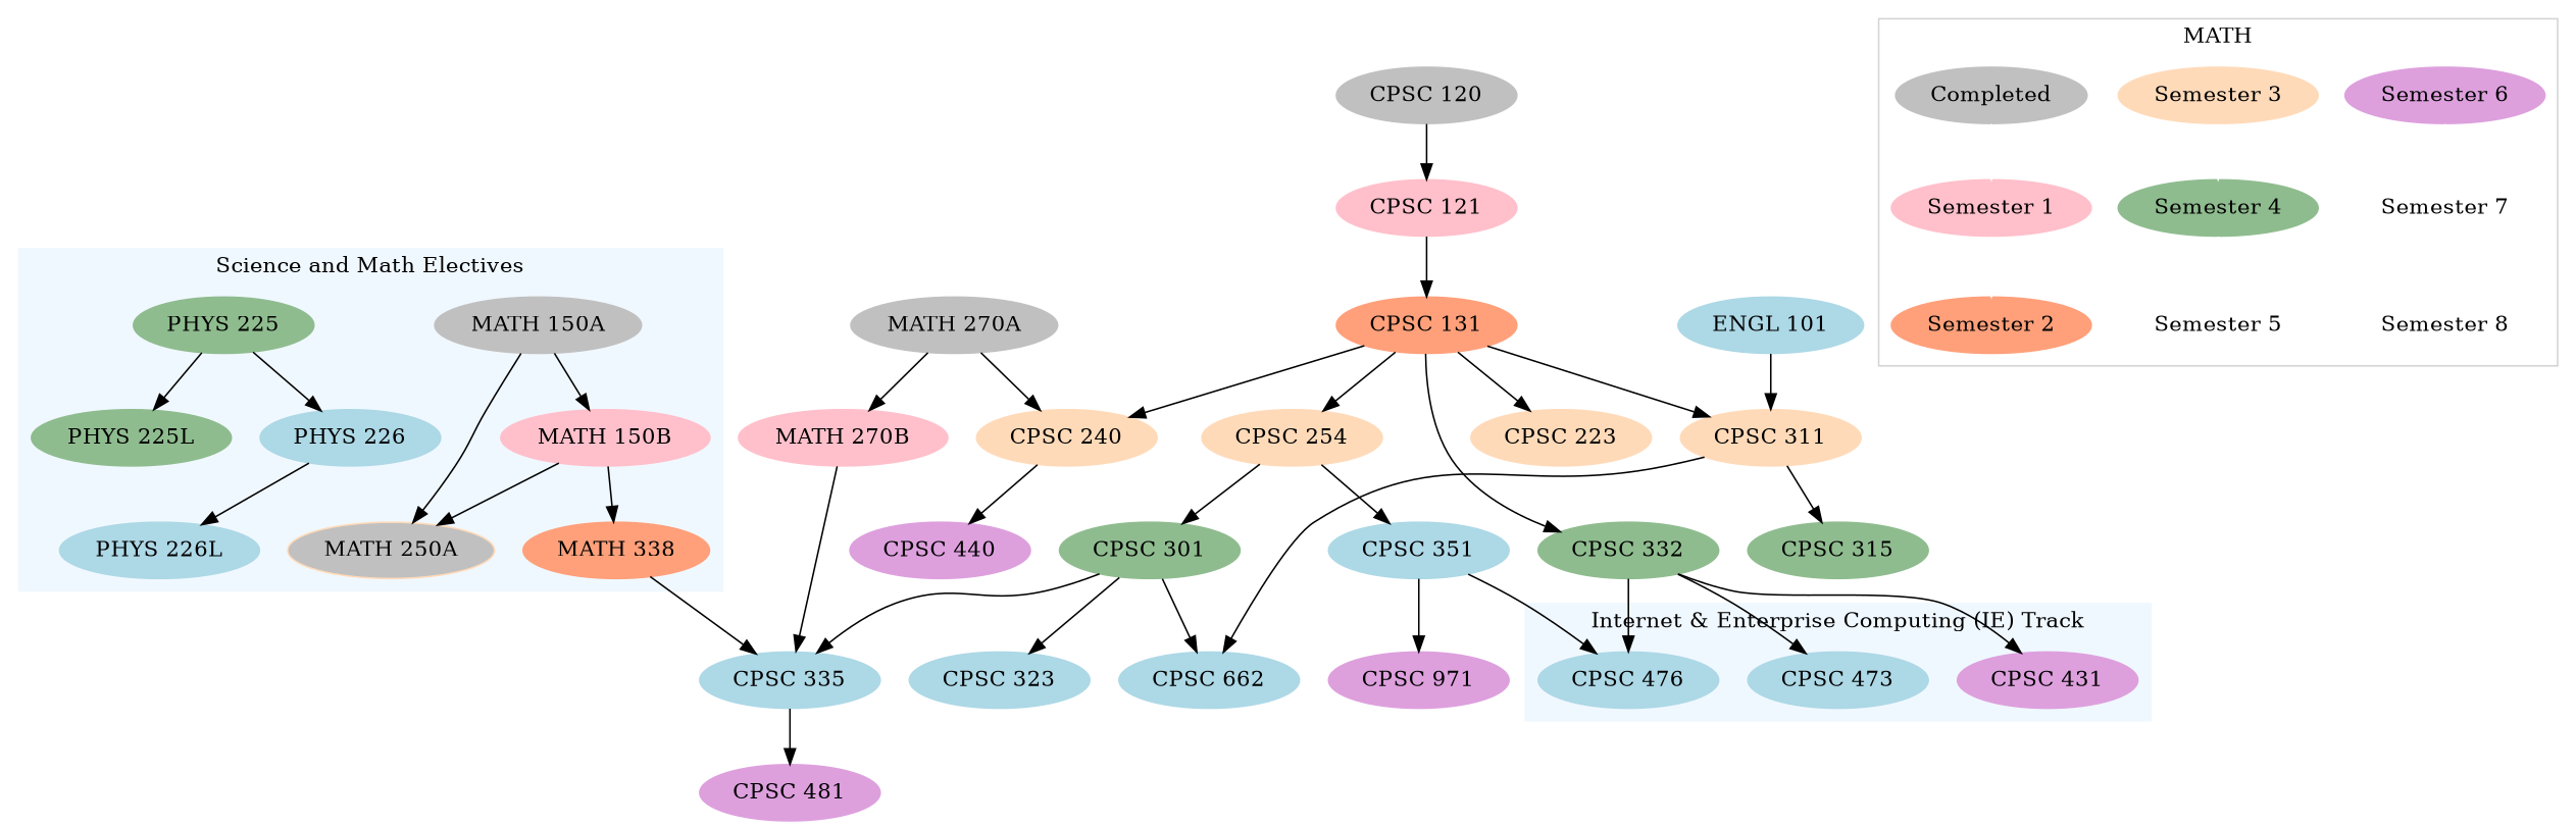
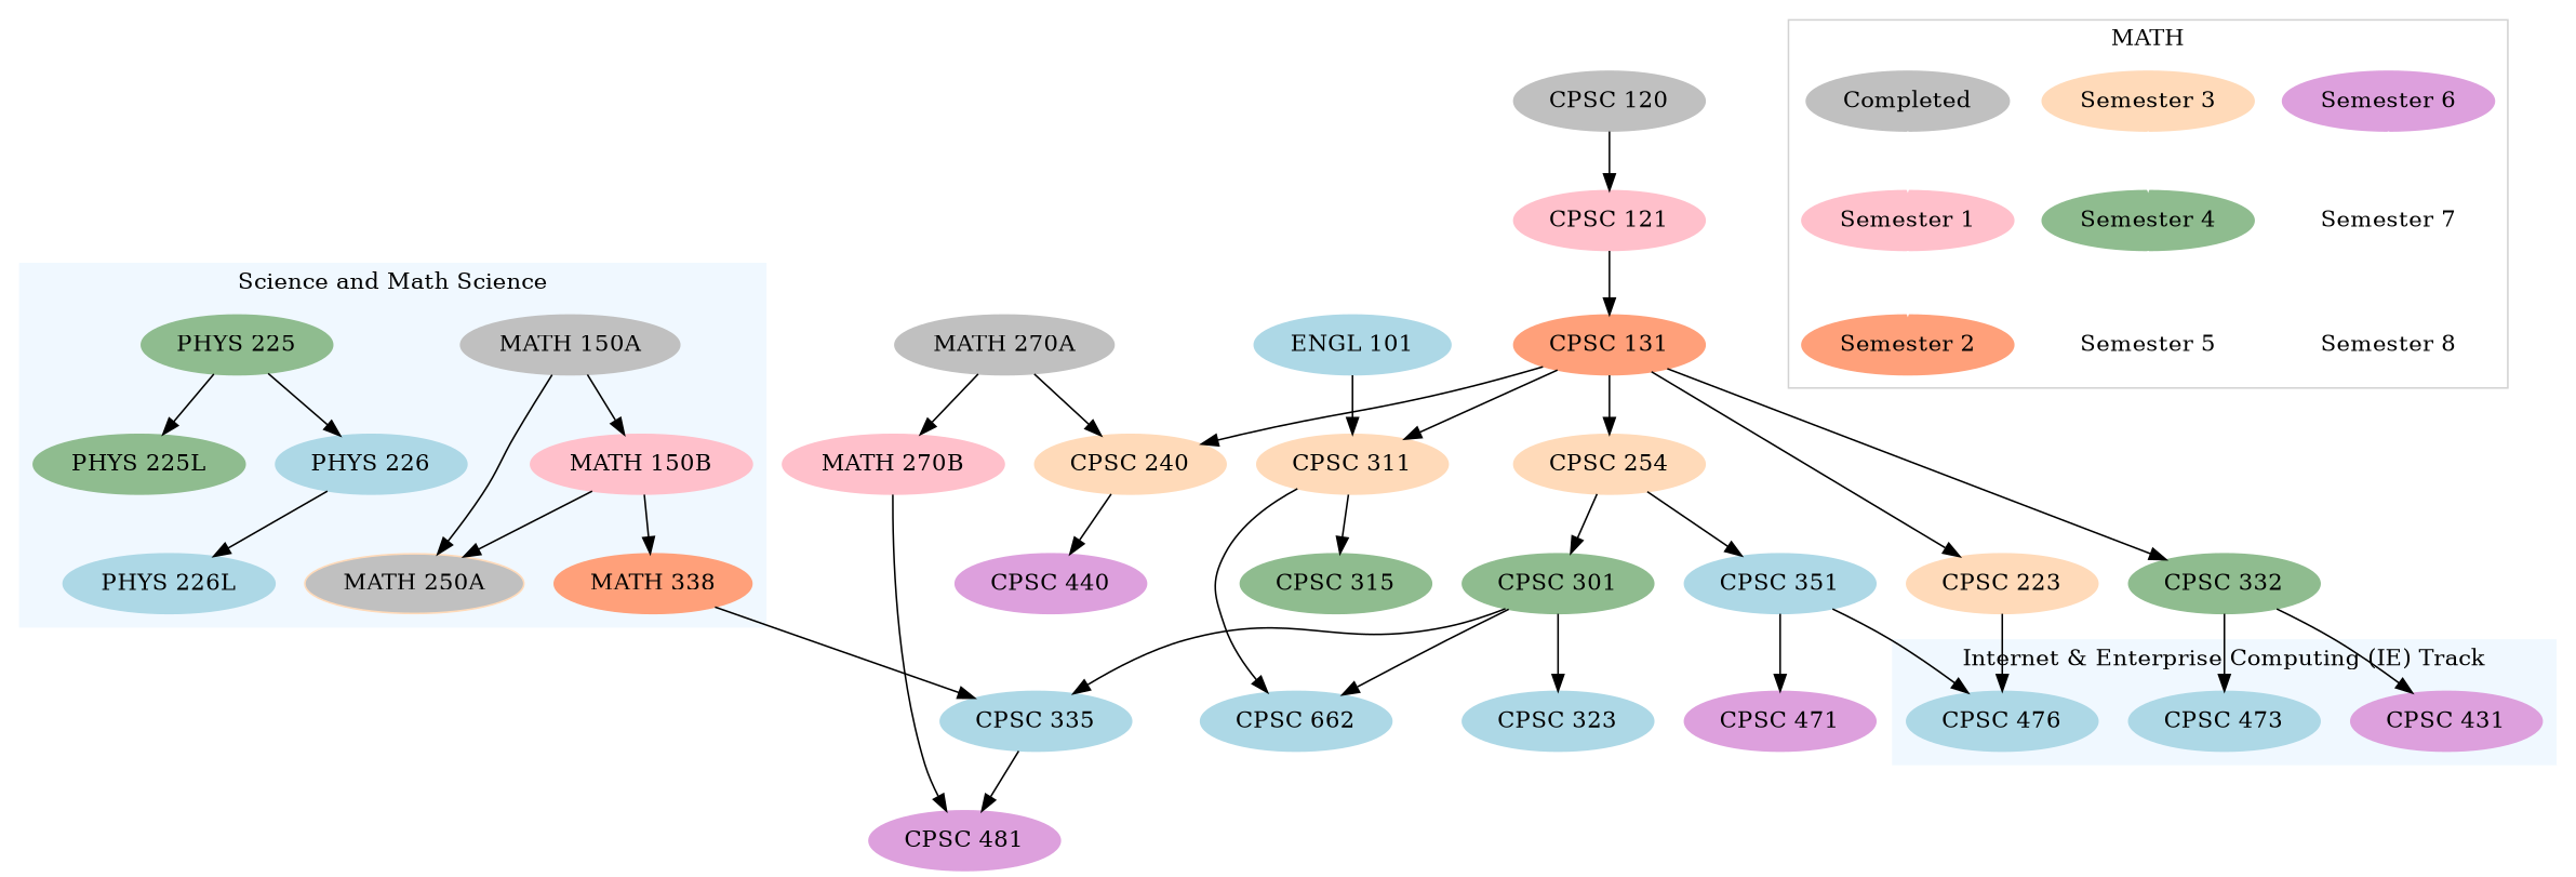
  digraph {
    node [color=lightblue style=filled]
    "MATH 150A" [color=grey]
    "MATH 250A" [color=peachpuff fillcolor=grey]
    "MATH 150B" [color=pink]
    "MATH 338" [color=lightsalmon]
    "PHYS 225" [color=darkseagreen]
    "PHYS 225L" [color=darkseagreen]
    "PHYS 226"
    "PHYS 226L"
    "CPSC 431" [color=plum]
    "CPSC 473"
    "CPSC 476"
    "Semester 6" [color=plum]
    "Semester 7" [color=white]
    "Semester 8" [color=white]
    "Semester 3" [color=peachpuff]
    "Semester 4" [color=darkseagreen]
    "Semester 5" [color=white]
    Completed [color=grey]
    "Semester 1" [color=pink]
    "Semester 2" [color=lightsalmon]
    "CPSC 335"
    "MATH 270A" [color=grey]
    "MATH 270B" [color=pink]
    "CPSC 240" [color=peachpuff]
    "CPSC 440" [color=plum]
    "CPSC 120" [color=grey]
    "CPSC 121" [color=pink]
    "CPSC 131" [color=lightsalmon]
    "CPSC 481" [color=plum]
    "CPSC 254" [color=peachpuff]
    "CPSC 223" [color=peachpuff]
    "CPSC 311" [color=peachpuff]
    "CPSC 332" [color=darkseagreen]
    "CPSC 301" [color=darkseagreen]
    "CPSC 351"
    "CPSC 315" [color=darkseagreen]
    n37 [label="CPSC 662"]
    "CPSC 323"
-   "CPSC 471" [color=plum label="CPSC 971"]
+   "CPSC 471" [color=plum]
    "ENGL 101"
    subgraph cluster_1 {
      color=aliceblue
-     label="Science and Math Electives"
+     label="Science and Math Science"
      style=filled
      "MATH 150A"
      "MATH 250A"
      "MATH 150B"
      "MATH 338"
      "PHYS 225"
      "PHYS 225L"
      "PHYS 226"
      "PHYS 226L"
    }
    subgraph cluster_2 {
      color=aliceblue
      label="Internet & Enterprise Computing (IE) Track"
      style=filled
      "CPSC 431"
      "CPSC 473"
      "CPSC 476"
    }
    subgraph cluster_3 {
      color=lightgrey
      label=MATH
      "Semester 6"
      "Semester 7"
      "Semester 8"
      "Semester 3"
      "Semester 4"
      "Semester 5"
      Completed
      "Semester 1"
      "Semester 2"
    }
    "MATH 150A" -> "MATH 250A"
    "MATH 150A" -> "MATH 150B"
    "MATH 150B" -> "MATH 250A"
    "MATH 150B" -> "MATH 338"
    "MATH 338" -> "CPSC 335"
    "PHYS 225" -> "PHYS 225L"
    "PHYS 225" -> "PHYS 226"
    "PHYS 226" -> "PHYS 226L"
    "Semester 6" -> "Semester 7" [color=white]
    "Semester 7" -> "Semester 8" [color=white]
    "Semester 3" -> "Semester 4" [color=white]
    "Semester 4" -> "Semester 5" [color=white]
    Completed -> "Semester 1" [color=white]
    "Semester 1" -> "Semester 2" [color=white]
    "CPSC 335" -> "CPSC 481"
    "MATH 270A" -> "MATH 270B"
    "MATH 270A" -> "CPSC 240"
-   "MATH 270B" -> "CPSC 335"
+   "MATH 270B" -> "CPSC 481"
    "CPSC 240" -> "CPSC 440"
    "CPSC 120" -> "CPSC 121"
    "CPSC 121" -> "CPSC 131"
    "CPSC 131" -> "CPSC 240"
    "CPSC 131" -> "CPSC 254"
    "CPSC 131" -> "CPSC 223"
    "CPSC 131" -> "CPSC 311"
    "CPSC 131" -> "CPSC 332"
    "CPSC 254" -> "CPSC 301"
    "CPSC 254" -> "CPSC 351"
-   "CPSC 332" -> "CPSC 476"
+   "CPSC 223" -> "CPSC 476"
    "CPSC 311" -> "CPSC 315"
    "CPSC 311" -> n37
    "CPSC 332" -> "CPSC 431"
    "CPSC 332" -> "CPSC 473"
    "CPSC 301" -> "CPSC 335"
    "CPSC 301" -> n37
    "CPSC 301" -> "CPSC 323"
    "CPSC 351" -> "CPSC 476"
    "CPSC 351" -> "CPSC 471"
    "ENGL 101" -> "CPSC 311"
  }
